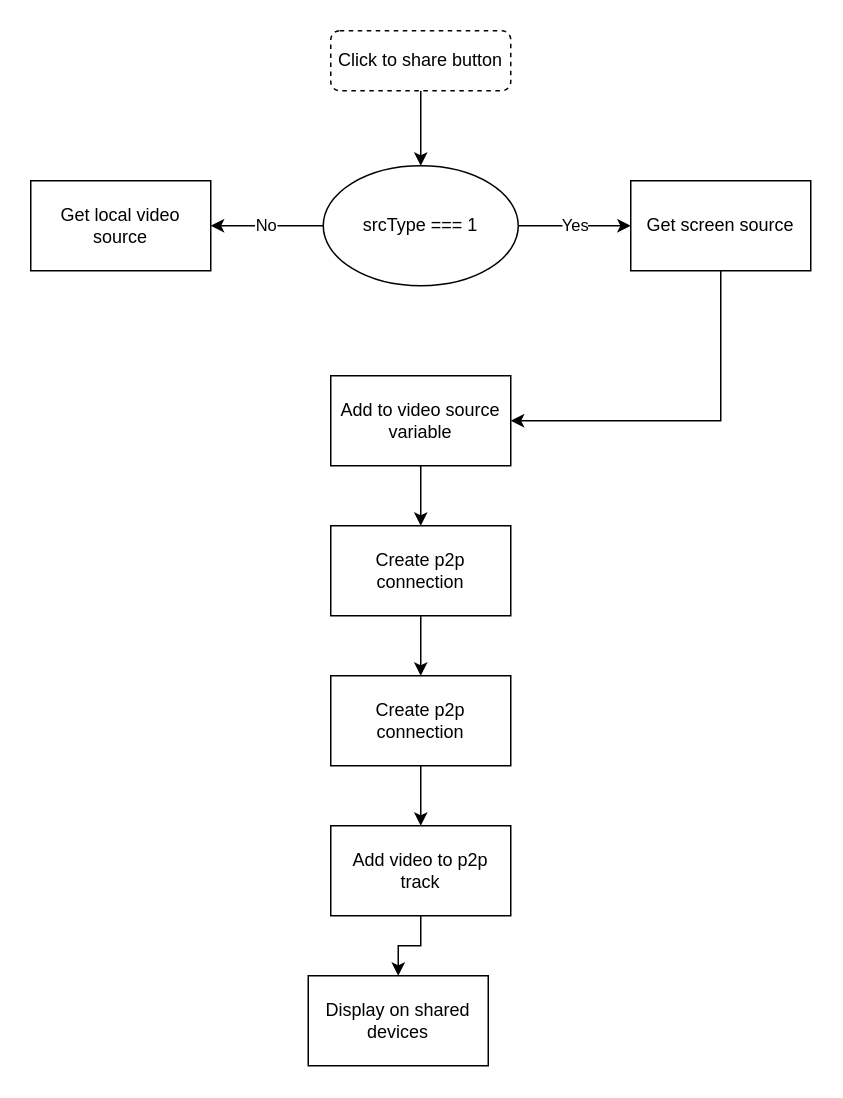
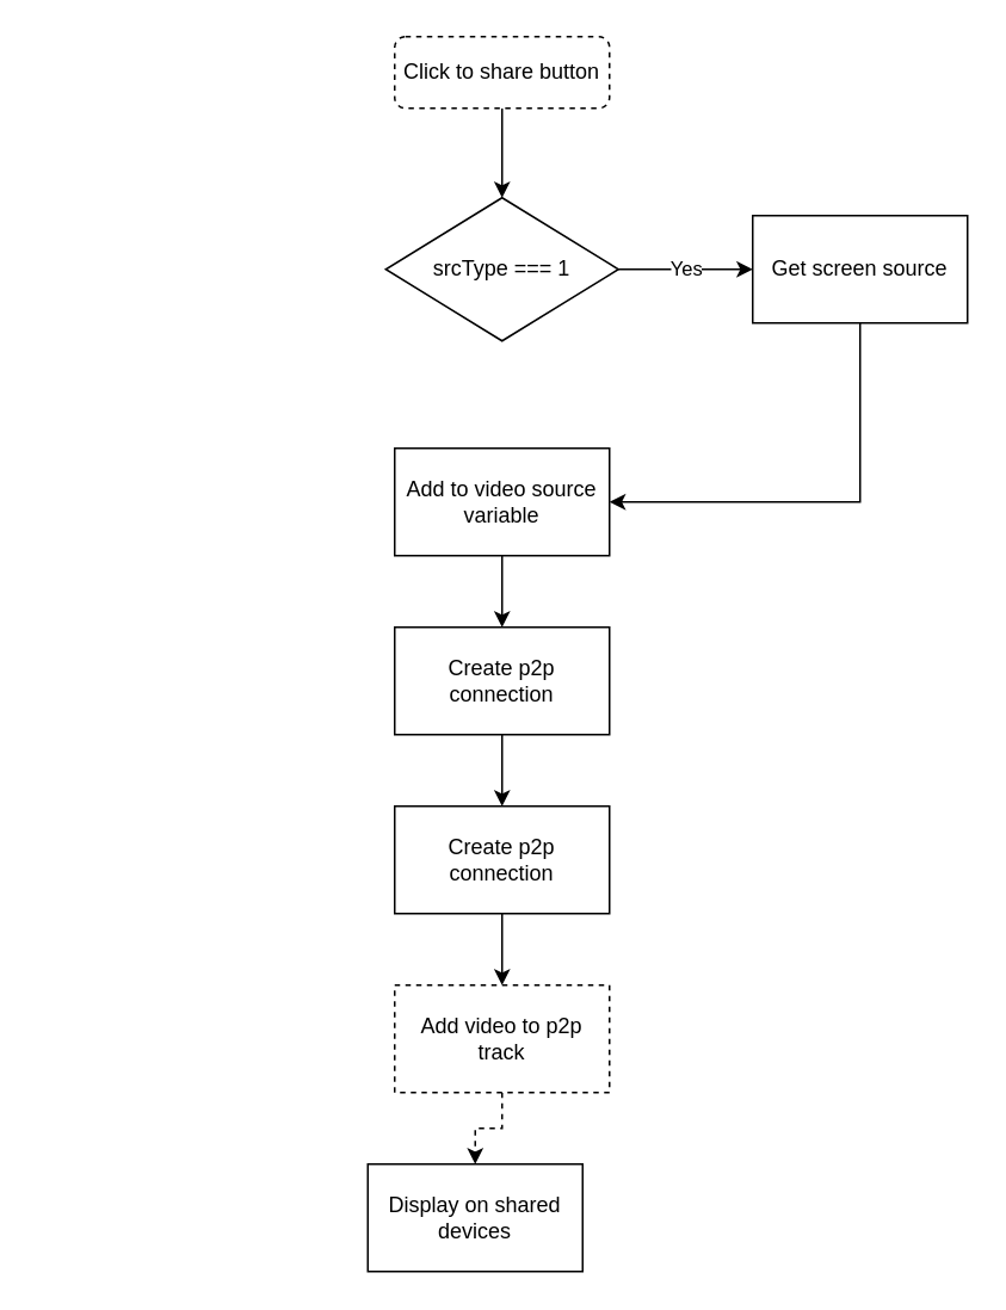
  <mxCell id="0" />
  <mxCell id="1" parent="0" />
  <mxCell id="2" style="edgeStyle=orthogonalEdgeStyle;rounded=0;orthogonalLoop=1;jettySize=auto;html=1;entryX=0.5;entryY=0;entryDx=0;entryDy=0;" edge="1" parent="1" source="3" target="6"><mxGeometry relative="1" as="geometry" /></mxCell>
  <mxCell id="3" value="Click to share button" style="rounded=1;whiteSpace=wrap;html=1;fontSize=12;glass=0;strokeWidth=1;shadow=0;dashed=1;" parent="1" vertex="1"><mxGeometry x="220" y="20" width="120" height="40" as="geometry" /></mxCell>
  <mxCell id="4" value="Yes" style="edgeStyle=orthogonalEdgeStyle;rounded=0;orthogonalLoop=1;jettySize=auto;html=1;entryX=0;entryY=0.5;entryDx=0;entryDy=0;" edge="1" parent="1" source="6" target="8"><mxGeometry relative="1" as="geometry" /></mxCell>
- <mxCell id="5" value="No" style="edgeStyle=orthogonalEdgeStyle;rounded=0;orthogonalLoop=1;jettySize=auto;html=1;" edge="1" parent="1" source="6" target="9"><mxGeometry relative="1" as="geometry" /></mxCell>
- <mxCell id="6" value="srcType === 1" style="ellipse;whiteSpace=wrap;html=1;" vertex="1" parent="1"><mxGeometry x="215" y="110" width="130" height="80" as="geometry" /></mxCell>
+ <mxCell id="6" value="srcType === 1" style="rhombus;whiteSpace=wrap;html=1;" vertex="1" parent="1"><mxGeometry x="215" y="110" width="130" height="80" as="geometry" /></mxCell>
  <mxCell id="7" style="edgeStyle=orthogonalEdgeStyle;rounded=0;orthogonalLoop=1;jettySize=auto;html=1;entryX=1;entryY=0.5;entryDx=0;entryDy=0;" edge="1" parent="1" source="8" target="11"><mxGeometry relative="1" as="geometry"><Array as="points"><mxPoint x="480" y="280" /></Array></mxGeometry></mxCell>
  <mxCell id="8" value="Get screen source" style="rounded=0;whiteSpace=wrap;html=1;" vertex="1" parent="1"><mxGeometry x="420" y="120" width="120" height="60" as="geometry" /></mxCell>
- <mxCell id="9" value="Get local video source" style="rounded=0;whiteSpace=wrap;html=1;" vertex="1" parent="1"><mxGeometry x="20" y="120" width="120" height="60" as="geometry" /></mxCell>
  <mxCell id="10" style="edgeStyle=orthogonalEdgeStyle;rounded=0;orthogonalLoop=1;jettySize=auto;html=1;entryX=0.5;entryY=0;entryDx=0;entryDy=0;" edge="1" parent="1" source="11" target="13"><mxGeometry relative="1" as="geometry" /></mxCell>
  <mxCell id="11" value="Add to video source variable" style="rounded=0;whiteSpace=wrap;html=1;" vertex="1" parent="1"><mxGeometry x="220" y="250" width="120" height="60" as="geometry" /></mxCell>
  <mxCell id="12" style="edgeStyle=orthogonalEdgeStyle;rounded=0;orthogonalLoop=1;jettySize=auto;html=1;entryX=0.5;entryY=0;entryDx=0;entryDy=0;" edge="1" parent="1" source="13" target="15"><mxGeometry relative="1" as="geometry" /></mxCell>
  <mxCell id="13" value="Create p2p connection" style="rounded=0;whiteSpace=wrap;html=1;" vertex="1" parent="1"><mxGeometry x="220" y="350" width="120" height="60" as="geometry" /></mxCell>
  <mxCell id="14" style="edgeStyle=orthogonalEdgeStyle;rounded=0;orthogonalLoop=1;jettySize=auto;html=1;entryX=0.5;entryY=0;entryDx=0;entryDy=0;" edge="1" parent="1" source="15" target="17"><mxGeometry relative="1" as="geometry" /></mxCell>
  <mxCell id="15" value="Create p2p connection" style="rounded=0;whiteSpace=wrap;html=1;" vertex="1" parent="1"><mxGeometry x="220" y="450" width="120" height="60" as="geometry" /></mxCell>
- <mxCell id="16" style="edgeStyle=orthogonalEdgeStyle;rounded=0;orthogonalLoop=1;jettySize=auto;html=1;entryX=0.5;entryY=0;entryDx=0;entryDy=0;" edge="1" parent="1" source="17" target="18"><mxGeometry relative="1" as="geometry" /></mxCell>
- <mxCell id="17" value="Add video to p2p track" style="rounded=0;whiteSpace=wrap;html=1;" vertex="1" parent="1"><mxGeometry x="220" y="550" width="120" height="60" as="geometry" /></mxCell>
+ <mxCell id="16" style="edgeStyle=orthogonalEdgeStyle;rounded=0;orthogonalLoop=1;jettySize=auto;html=1;entryX=0.5;entryY=0;entryDx=0;entryDy=0;dashed=1;" edge="1" parent="1" source="17" target="18"><mxGeometry relative="1" as="geometry" /></mxCell>
+ <mxCell id="17" value="Add video to p2p track" style="rounded=0;whiteSpace=wrap;html=1;dashed=1;" vertex="1" parent="1"><mxGeometry x="220" y="550" width="120" height="60" as="geometry" /></mxCell>
  <mxCell id="18" value="Display on shared devices" style="rounded=0;whiteSpace=wrap;html=1;" vertex="1" parent="1"><mxGeometry x="205" y="650" width="120" height="60" as="geometry" /></mxCell>
